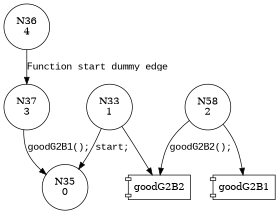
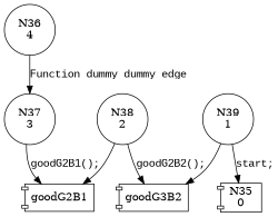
  digraph {
    node [shape=circle]
    edge [fontname="Courier New"]
    n1 [label="N37\n3"]
    n2 [label=goodG2B1 shape=component]
-   n3 [label="N58\n2"]
-   n4 [label=goodG2B2 shape=component]
-   n5 [label="N33\n1"]
-   n6 [label="N35\n0"]
+   n3 [label="N38\n2"]
+   n4 [label=goodG3B2 shape=component]
+   n5 [label="N39\n1"]
+   n6 [label="N35\n0" shape=component]
    n7 [label="N36\n4"]
-   n1 -> n6 [label="goodG2B1();"]
+   n1 -> n2 [label="goodG2B1();"]
    n3 -> n2
    n3 -> n4 [label="goodG2B2();"]
    n5 -> n4
    n5 -> n6 [label="start;"]
-   n7 -> n1 [label="Function start dummy edge"]
+   n7 -> n1 [label="Function dummy dummy edge"]
  }
